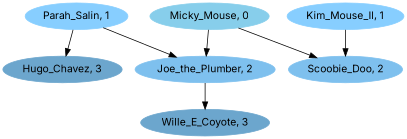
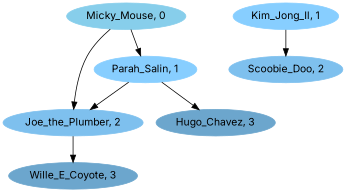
  digraph {
    fontname=Inter
    node [color=skyblue1 fontname=Inter style=filled]
    edge [fontname=Inter]
    n1 [color=skyblue label="Micky_Mouse, 0"]
    n2 [label="Parah_Salin, 1"]
    n3 [color=skyblue2 label="Joe_the_Plumber, 2"]
    n4 [color=skyblue3 label="Hugo_Chavez, 3"]
-   n5 [label="Kim_Mouse_Il, 1"]
+   n5 [label="Kim_Jong_Il, 1"]
    n6 [color=skyblue2 label="Scoobie_Doo, 2"]
    n7 [color=skyblue3 label="Wille_E_Coyote, 3"]
-   n1 -> n6
+   n1 -> n2
    n1 -> n3
    n2 -> n3
    n2 -> n4
    n3 -> n7
    n5 -> n6
  }
